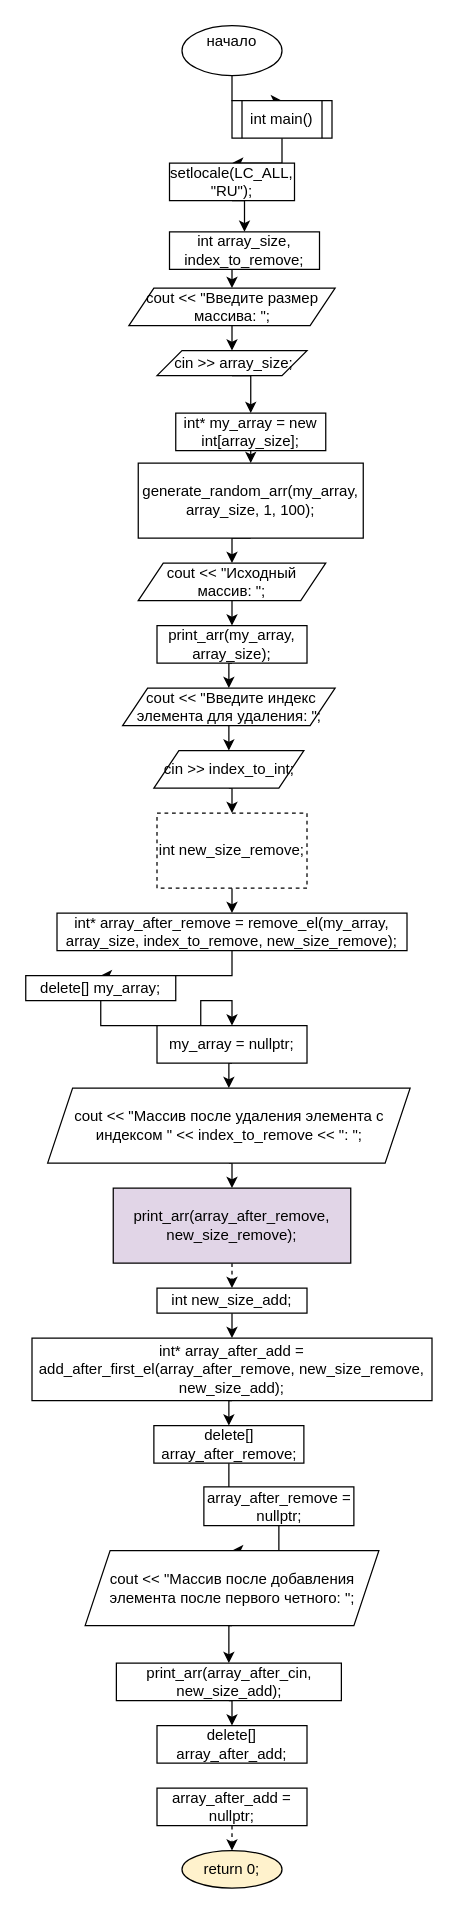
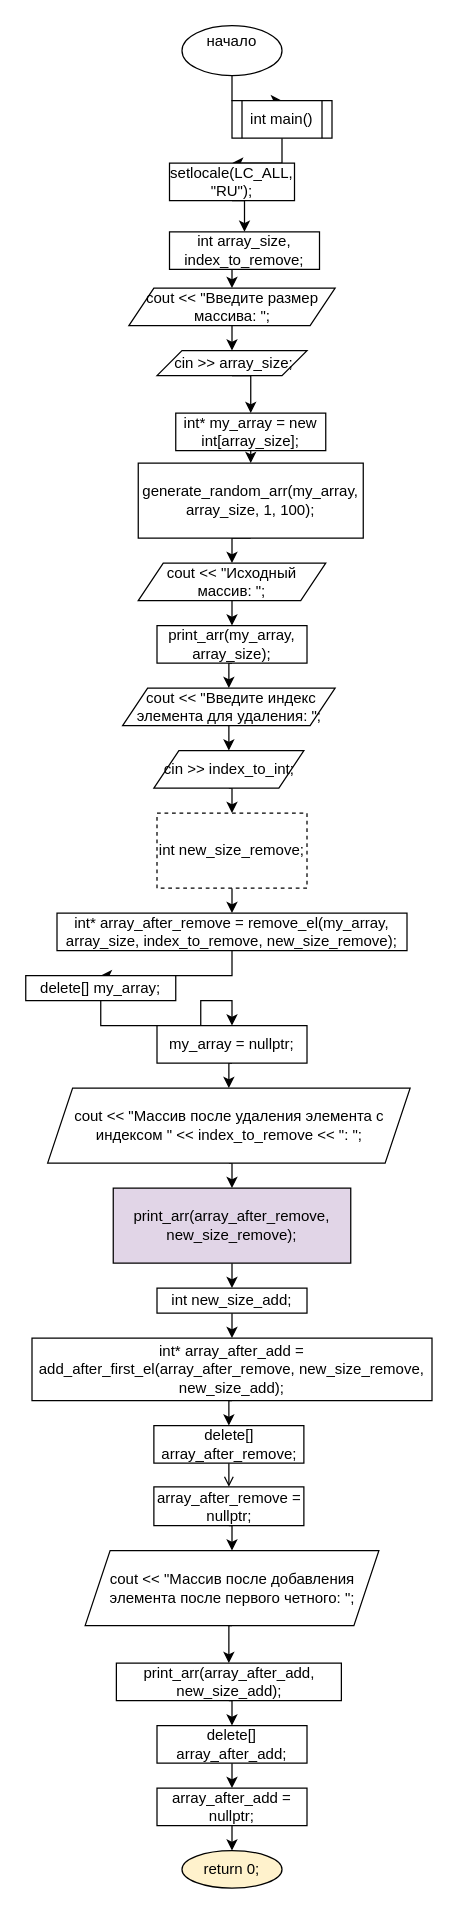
  <mxCell id="0" />
  <mxCell id="1" parent="0" />
  <mxCell id="2" style="edgeStyle=orthogonalEdgeStyle;rounded=0;orthogonalLoop=1;jettySize=auto;html=1;exitX=0.5;exitY=1;exitDx=0;exitDy=0;entryX=0.5;entryY=0;entryDx=0;entryDy=0;" edge="1" parent="1" source="3" target="5"><mxGeometry relative="1" as="geometry" /></mxCell>
  <mxCell id="3" value="начало&lt;div&gt;&lt;br&gt;&lt;/div&gt;" style="ellipse;whiteSpace=wrap;html=1;" vertex="1" parent="1"><mxGeometry x="145" width="80" height="40" as="geometry" y="20" /></mxCell>
  <mxCell id="4" style="edgeStyle=orthogonalEdgeStyle;rounded=0;orthogonalLoop=1;jettySize=auto;html=1;exitX=0.5;exitY=1;exitDx=0;exitDy=0;entryX=0.5;entryY=0;entryDx=0;entryDy=0;" edge="1" parent="1" source="5" target="7"><mxGeometry relative="1" as="geometry" /></mxCell>
  <mxCell id="5" value="int main()" style="shape=process;whiteSpace=wrap;html=1;backgroundOutline=1;" vertex="1" parent="1"><mxGeometry x="185" y="80" width="80" height="30" as="geometry" /></mxCell>
  <mxCell id="6" style="edgeStyle=orthogonalEdgeStyle;rounded=0;orthogonalLoop=1;jettySize=auto;html=1;exitX=0.5;exitY=1;exitDx=0;exitDy=0;entryX=0.5;entryY=0;entryDx=0;entryDy=0;" edge="1" parent="1" source="7" target="9"><mxGeometry relative="1" as="geometry" /></mxCell>
  <mxCell id="7" value="setlocale(LC_ALL, &quot;RU&quot;);" style="whiteSpace=wrap;html=1;" vertex="1" parent="1"><mxGeometry x="135" y="130" width="100" height="30" as="geometry" /></mxCell>
  <mxCell id="8" style="edgeStyle=orthogonalEdgeStyle;rounded=0;orthogonalLoop=1;jettySize=auto;html=1;exitX=0.5;exitY=1;exitDx=0;exitDy=0;entryX=0.5;entryY=0;entryDx=0;entryDy=0;" edge="1" parent="1" source="9" target="11"><mxGeometry relative="1" as="geometry" /></mxCell>
  <mxCell id="9" value="int array_size, index_to_remove;" style="whiteSpace=wrap;html=1;" vertex="1" parent="1"><mxGeometry x="135" y="185" width="120" height="30" as="geometry" /></mxCell>
  <mxCell id="10" style="edgeStyle=orthogonalEdgeStyle;rounded=0;orthogonalLoop=1;jettySize=auto;html=1;exitX=0.5;exitY=1;exitDx=0;exitDy=0;entryX=0.5;entryY=0;entryDx=0;entryDy=0;" edge="1" parent="1" source="11" target="13"><mxGeometry relative="1" as="geometry" /></mxCell>
  <mxCell id="11" value="cout &amp;lt;&amp;lt; &quot;Введите размер массива: &quot;;" style="shape=parallelogram;perimeter=parallelogramPerimeter;whiteSpace=wrap;html=1;fixedSize=1;" vertex="1" parent="1"><mxGeometry x="102.5" y="230" width="165" height="30" as="geometry" /></mxCell>
  <mxCell id="12" style="edgeStyle=orthogonalEdgeStyle;rounded=0;orthogonalLoop=1;jettySize=auto;html=1;exitX=0.5;exitY=1;exitDx=0;exitDy=0;entryX=0.5;entryY=0;entryDx=0;entryDy=0;" edge="1" parent="1" source="13" target="15"><mxGeometry relative="1" as="geometry" /></mxCell>
  <mxCell id="13" value="&amp;nbsp;cin &amp;gt;&amp;gt; array_size;" style="shape=parallelogram;perimeter=parallelogramPerimeter;whiteSpace=wrap;html=1;fixedSize=1;" vertex="1" parent="1"><mxGeometry x="125" y="280" width="120" height="20" as="geometry" /></mxCell>
  <mxCell id="14" style="edgeStyle=orthogonalEdgeStyle;rounded=0;orthogonalLoop=1;jettySize=auto;html=1;exitX=0.5;exitY=1;exitDx=0;exitDy=0;entryX=0.5;entryY=0;entryDx=0;entryDy=0;" edge="1" parent="1" source="15" target="17"><mxGeometry relative="1" as="geometry" /></mxCell>
  <mxCell id="15" value="int* my_array = new int[array_size];" style="whiteSpace=wrap;html=1;" vertex="1" parent="1"><mxGeometry x="140" y="330" width="120" height="30" as="geometry" /></mxCell>
  <mxCell id="16" style="edgeStyle=orthogonalEdgeStyle;rounded=0;orthogonalLoop=1;jettySize=auto;html=1;exitX=0.5;exitY=1;exitDx=0;exitDy=0;entryX=0.5;entryY=0;entryDx=0;entryDy=0;" edge="1" parent="1" source="17" target="19"><mxGeometry relative="1" as="geometry" /></mxCell>
  <mxCell id="17" value="generate_random_arr(my_array, array_size, 1, 100);" style="whiteSpace=wrap;html=1;" vertex="1" parent="1"><mxGeometry x="110" y="370" width="180" height="60" as="geometry" /></mxCell>
  <mxCell id="18" style="edgeStyle=orthogonalEdgeStyle;rounded=0;orthogonalLoop=1;jettySize=auto;html=1;exitX=0.5;exitY=1;exitDx=0;exitDy=0;entryX=0.5;entryY=0;entryDx=0;entryDy=0;" edge="1" parent="1" source="19" target="21"><mxGeometry relative="1" as="geometry" /></mxCell>
  <mxCell id="19" value="cout &amp;lt;&amp;lt; &quot;Исходный массив: &quot;;" style="shape=parallelogram;perimeter=parallelogramPerimeter;whiteSpace=wrap;html=1;fixedSize=1;" vertex="1" parent="1"><mxGeometry x="110" y="450" width="150" height="30" as="geometry" /></mxCell>
  <mxCell id="20" style="edgeStyle=orthogonalEdgeStyle;rounded=0;orthogonalLoop=1;jettySize=auto;html=1;exitX=0.5;exitY=1;exitDx=0;exitDy=0;entryX=0.5;entryY=0;entryDx=0;entryDy=0;" edge="1" parent="1" source="21" target="23"><mxGeometry relative="1" as="geometry" /></mxCell>
  <mxCell id="21" value="print_arr(my_array, array_size);" style="whiteSpace=wrap;html=1;" vertex="1" parent="1"><mxGeometry x="125" y="500" width="120" height="30" as="geometry" /></mxCell>
  <mxCell id="22" style="edgeStyle=orthogonalEdgeStyle;rounded=0;orthogonalLoop=1;jettySize=auto;html=1;exitX=0.5;exitY=1;exitDx=0;exitDy=0;entryX=0.5;entryY=0;entryDx=0;entryDy=0;" edge="1" parent="1" source="23" target="25"><mxGeometry relative="1" as="geometry" /></mxCell>
  <mxCell id="23" value="&amp;nbsp;cout &amp;lt;&amp;lt; &quot;Введите индекс элемента для удаления: &quot;;" style="shape=parallelogram;perimeter=parallelogramPerimeter;whiteSpace=wrap;html=1;fixedSize=1;" vertex="1" parent="1"><mxGeometry x="97.5" y="550" width="170" height="30" as="geometry" /></mxCell>
  <mxCell id="24" style="edgeStyle=orthogonalEdgeStyle;rounded=0;orthogonalLoop=1;jettySize=auto;html=1;exitX=0.5;exitY=1;exitDx=0;exitDy=0;entryX=0.5;entryY=0;entryDx=0;entryDy=0;" edge="1" parent="1" source="25" target="27"><mxGeometry relative="1" as="geometry" /></mxCell>
  <mxCell id="25" value="cin &amp;gt;&amp;gt; index_to_int;" style="shape=parallelogram;perimeter=parallelogramPerimeter;whiteSpace=wrap;html=1;fixedSize=1;" vertex="1" parent="1"><mxGeometry x="122.5" y="600" width="120" height="30" as="geometry" /></mxCell>
  <mxCell id="26" style="edgeStyle=orthogonalEdgeStyle;rounded=0;orthogonalLoop=1;jettySize=auto;html=1;exitX=0.5;exitY=1;exitDx=0;exitDy=0;entryX=0.5;entryY=0;entryDx=0;entryDy=0;" edge="1" parent="1" source="27" target="29"><mxGeometry relative="1" as="geometry" /></mxCell>
  <mxCell id="27" value="int new_size_remove;" style="whiteSpace=wrap;html=1;dashed=1;" vertex="1" parent="1"><mxGeometry x="125" y="650" width="120" height="60" as="geometry" /></mxCell>
  <mxCell id="28" style="edgeStyle=orthogonalEdgeStyle;rounded=0;orthogonalLoop=1;jettySize=auto;html=1;exitX=0.5;exitY=1;exitDx=0;exitDy=0;entryX=0.5;entryY=0;entryDx=0;entryDy=0;" edge="1" parent="1" source="29" target="31"><mxGeometry relative="1" as="geometry" /></mxCell>
  <mxCell id="29" value="int* array_after_remove = remove_el(my_array, array_size, index_to_remove, new_size_remove);" style="whiteSpace=wrap;html=1;" vertex="1" parent="1"><mxGeometry x="45" y="730" width="280" height="30" as="geometry" /></mxCell>
  <mxCell id="30" style="edgeStyle=orthogonalEdgeStyle;rounded=0;orthogonalLoop=1;jettySize=auto;html=1;exitX=0.5;exitY=1;exitDx=0;exitDy=0;entryX=0.5;entryY=0;entryDx=0;entryDy=0;" edge="1" parent="1" source="31" target="33"><mxGeometry relative="1" as="geometry" /></mxCell>
  <mxCell id="31" value="delete[] my_array;" style="whiteSpace=wrap;html=1;" vertex="1" parent="1"><mxGeometry x="20" y="780" width="120" height="20" as="geometry" /></mxCell>
  <mxCell id="32" style="edgeStyle=orthogonalEdgeStyle;rounded=0;orthogonalLoop=1;jettySize=auto;html=1;exitX=0.5;exitY=1;exitDx=0;exitDy=0;entryX=0.5;entryY=0;entryDx=0;entryDy=0;" edge="1" parent="1" source="33" target="35"><mxGeometry relative="1" as="geometry" /></mxCell>
  <mxCell id="33" value="my_array = nullptr;" style="whiteSpace=wrap;html=1;" vertex="1" parent="1"><mxGeometry x="125" y="820" width="120" height="30" as="geometry" /></mxCell>
  <mxCell id="34" style="edgeStyle=orthogonalEdgeStyle;rounded=0;orthogonalLoop=1;jettySize=auto;html=1;exitX=0.5;exitY=1;exitDx=0;exitDy=0;entryX=0.5;entryY=0;entryDx=0;entryDy=0;" edge="1" parent="1" source="35" target="37"><mxGeometry relative="1" as="geometry" /></mxCell>
  <mxCell id="35" value="cout &amp;lt;&amp;lt; &quot;Массив после удаления элемента с индексом &quot; &amp;lt;&amp;lt; index_to_remove &amp;lt;&amp;lt; &quot;: &quot;;" style="shape=parallelogram;perimeter=parallelogramPerimeter;whiteSpace=wrap;html=1;fixedSize=1;" vertex="1" parent="1"><mxGeometry x="37.5" y="870" width="290" height="60" as="geometry" /></mxCell>
- <mxCell id="36" style="edgeStyle=orthogonalEdgeStyle;rounded=0;orthogonalLoop=1;jettySize=auto;html=1;exitX=0.5;exitY=1;exitDx=0;exitDy=0;entryX=0.5;entryY=0;entryDx=0;entryDy=0;dashed=1;" edge="1" parent="1" source="37" target="39"><mxGeometry relative="1" as="geometry" /></mxCell>
+ <mxCell id="36" style="edgeStyle=orthogonalEdgeStyle;rounded=0;orthogonalLoop=1;jettySize=auto;html=1;exitX=0.5;exitY=1;exitDx=0;exitDy=0;entryX=0.5;entryY=0;entryDx=0;entryDy=0;" edge="1" parent="1" source="37" target="39"><mxGeometry relative="1" as="geometry" /></mxCell>
  <mxCell id="37" value="print_arr(array_after_remove, new_size_remove);" style="whiteSpace=wrap;html=1;fillColor=#e1d5e7;" vertex="1" parent="1"><mxGeometry x="90" y="950" width="190" height="60" as="geometry" /></mxCell>
  <mxCell id="38" style="edgeStyle=orthogonalEdgeStyle;rounded=0;orthogonalLoop=1;jettySize=auto;html=1;exitX=0.5;exitY=1;exitDx=0;exitDy=0;entryX=0.5;entryY=0;entryDx=0;entryDy=0;" edge="1" parent="1" source="39" target="41"><mxGeometry relative="1" as="geometry" /></mxCell>
  <mxCell id="39" value="int new_size_add;" style="whiteSpace=wrap;html=1;" vertex="1" parent="1"><mxGeometry x="125" y="1030" width="120" height="20" as="geometry" /></mxCell>
  <mxCell id="40" style="edgeStyle=orthogonalEdgeStyle;rounded=0;orthogonalLoop=1;jettySize=auto;html=1;exitX=0.5;exitY=1;exitDx=0;exitDy=0;entryX=0.5;entryY=0;entryDx=0;entryDy=0;" edge="1" parent="1" source="41" target="43"><mxGeometry relative="1" as="geometry" /></mxCell>
  <mxCell id="41" value="int* array_after_add = add_after_first_el(array_after_remove, new_size_remove, new_size_add);" style="whiteSpace=wrap;html=1;" vertex="1" parent="1"><mxGeometry x="25" y="1070" width="320" height="50" as="geometry" /></mxCell>
  <mxCell id="42" style="edgeStyle=orthogonalEdgeStyle;rounded=0;orthogonalLoop=1;jettySize=auto;html=1;exitX=0.5;exitY=1;exitDx=0;exitDy=0;entryX=0.5;entryY=0;entryDx=0;entryDy=0;endArrow=open;" edge="1" parent="1" source="43" target="45"><mxGeometry relative="1" as="geometry" /></mxCell>
  <mxCell id="43" value="delete[] array_after_remove;" style="whiteSpace=wrap;html=1;" vertex="1" parent="1"><mxGeometry x="122.5" y="1140" width="120" height="30" as="geometry" /></mxCell>
  <mxCell id="44" style="edgeStyle=orthogonalEdgeStyle;rounded=0;orthogonalLoop=1;jettySize=auto;html=1;exitX=0.5;exitY=1;exitDx=0;exitDy=0;entryX=0.5;entryY=0;entryDx=0;entryDy=0;" edge="1" parent="1" source="45" target="47"><mxGeometry relative="1" as="geometry" /></mxCell>
- <mxCell id="45" value="array_after_remove = nullptr;" style="whiteSpace=wrap;html=1;" vertex="1" parent="1"><mxGeometry x="162.5" y="1189" width="120" height="31" as="geometry" /></mxCell>
+ <mxCell id="45" value="array_after_remove = nullptr;" style="whiteSpace=wrap;html=1;" vertex="1" parent="1"><mxGeometry x="122.5" y="1189" width="120" height="31" as="geometry" /></mxCell>
  <mxCell id="46" style="edgeStyle=orthogonalEdgeStyle;rounded=0;orthogonalLoop=1;jettySize=auto;html=1;exitX=0.5;exitY=1;exitDx=0;exitDy=0;entryX=0.5;entryY=0;entryDx=0;entryDy=0;" edge="1" parent="1" source="47" target="49"><mxGeometry relative="1" as="geometry" /></mxCell>
  <mxCell id="47" value="cout &amp;lt;&amp;lt; &quot;Массив после добавления элемента после первого четного: &quot;;" style="shape=parallelogram;perimeter=parallelogramPerimeter;whiteSpace=wrap;html=1;fixedSize=1;" vertex="1" parent="1"><mxGeometry x="67.5" y="1240" width="235" height="60" as="geometry" /></mxCell>
  <mxCell id="48" style="edgeStyle=orthogonalEdgeStyle;rounded=0;orthogonalLoop=1;jettySize=auto;html=1;exitX=0.5;exitY=1;exitDx=0;exitDy=0;entryX=0.5;entryY=0;entryDx=0;entryDy=0;" edge="1" parent="1" source="49" target="51"><mxGeometry relative="1" as="geometry" /></mxCell>
- <mxCell id="49" value="print_arr(array_after_cin, new_size_add);" style="whiteSpace=wrap;html=1;" vertex="1" parent="1"><mxGeometry x="92.5" y="1330" width="180" height="30" as="geometry" /></mxCell>
+ <mxCell id="49" value="print_arr(array_after_add, new_size_add);" style="whiteSpace=wrap;html=1;" vertex="1" parent="1"><mxGeometry x="92.5" y="1330" width="180" height="30" as="geometry" /></mxCell>
+ <mxCell id="50" style="edgeStyle=orthogonalEdgeStyle;rounded=0;orthogonalLoop=1;jettySize=auto;html=1;exitX=0.5;exitY=1;exitDx=0;exitDy=0;entryX=0.5;entryY=0;entryDx=0;entryDy=0;" edge="1" parent="1" source="51" target="53"><mxGeometry relative="1" as="geometry" /></mxCell>
  <mxCell id="51" value="delete[] array_after_add;" style="whiteSpace=wrap;html=1;" vertex="1" parent="1"><mxGeometry x="125" y="1380" width="120" height="30" as="geometry" /></mxCell>
- <mxCell id="52" style="edgeStyle=orthogonalEdgeStyle;rounded=0;orthogonalLoop=1;jettySize=auto;html=1;exitX=0.5;exitY=1;exitDx=0;exitDy=0;entryX=0.5;entryY=0;entryDx=0;entryDy=0;dashed=1;" edge="1" parent="1" source="53" target="54"><mxGeometry relative="1" as="geometry" /></mxCell>
+ <mxCell id="52" style="edgeStyle=orthogonalEdgeStyle;rounded=0;orthogonalLoop=1;jettySize=auto;html=1;exitX=0.5;exitY=1;exitDx=0;exitDy=0;entryX=0.5;entryY=0;entryDx=0;entryDy=0;" edge="1" parent="1" source="53" target="54"><mxGeometry relative="1" as="geometry" /></mxCell>
  <mxCell id="53" value="array_after_add = nullptr;" style="whiteSpace=wrap;html=1;" vertex="1" parent="1"><mxGeometry x="125" y="1430" width="120" height="30" as="geometry" /></mxCell>
  <mxCell id="54" value="return 0;" style="ellipse;whiteSpace=wrap;html=1;fillColor=#fff2cc;" vertex="1" parent="1"><mxGeometry x="145" y="1480" width="80" height="30" as="geometry" /></mxCell>
